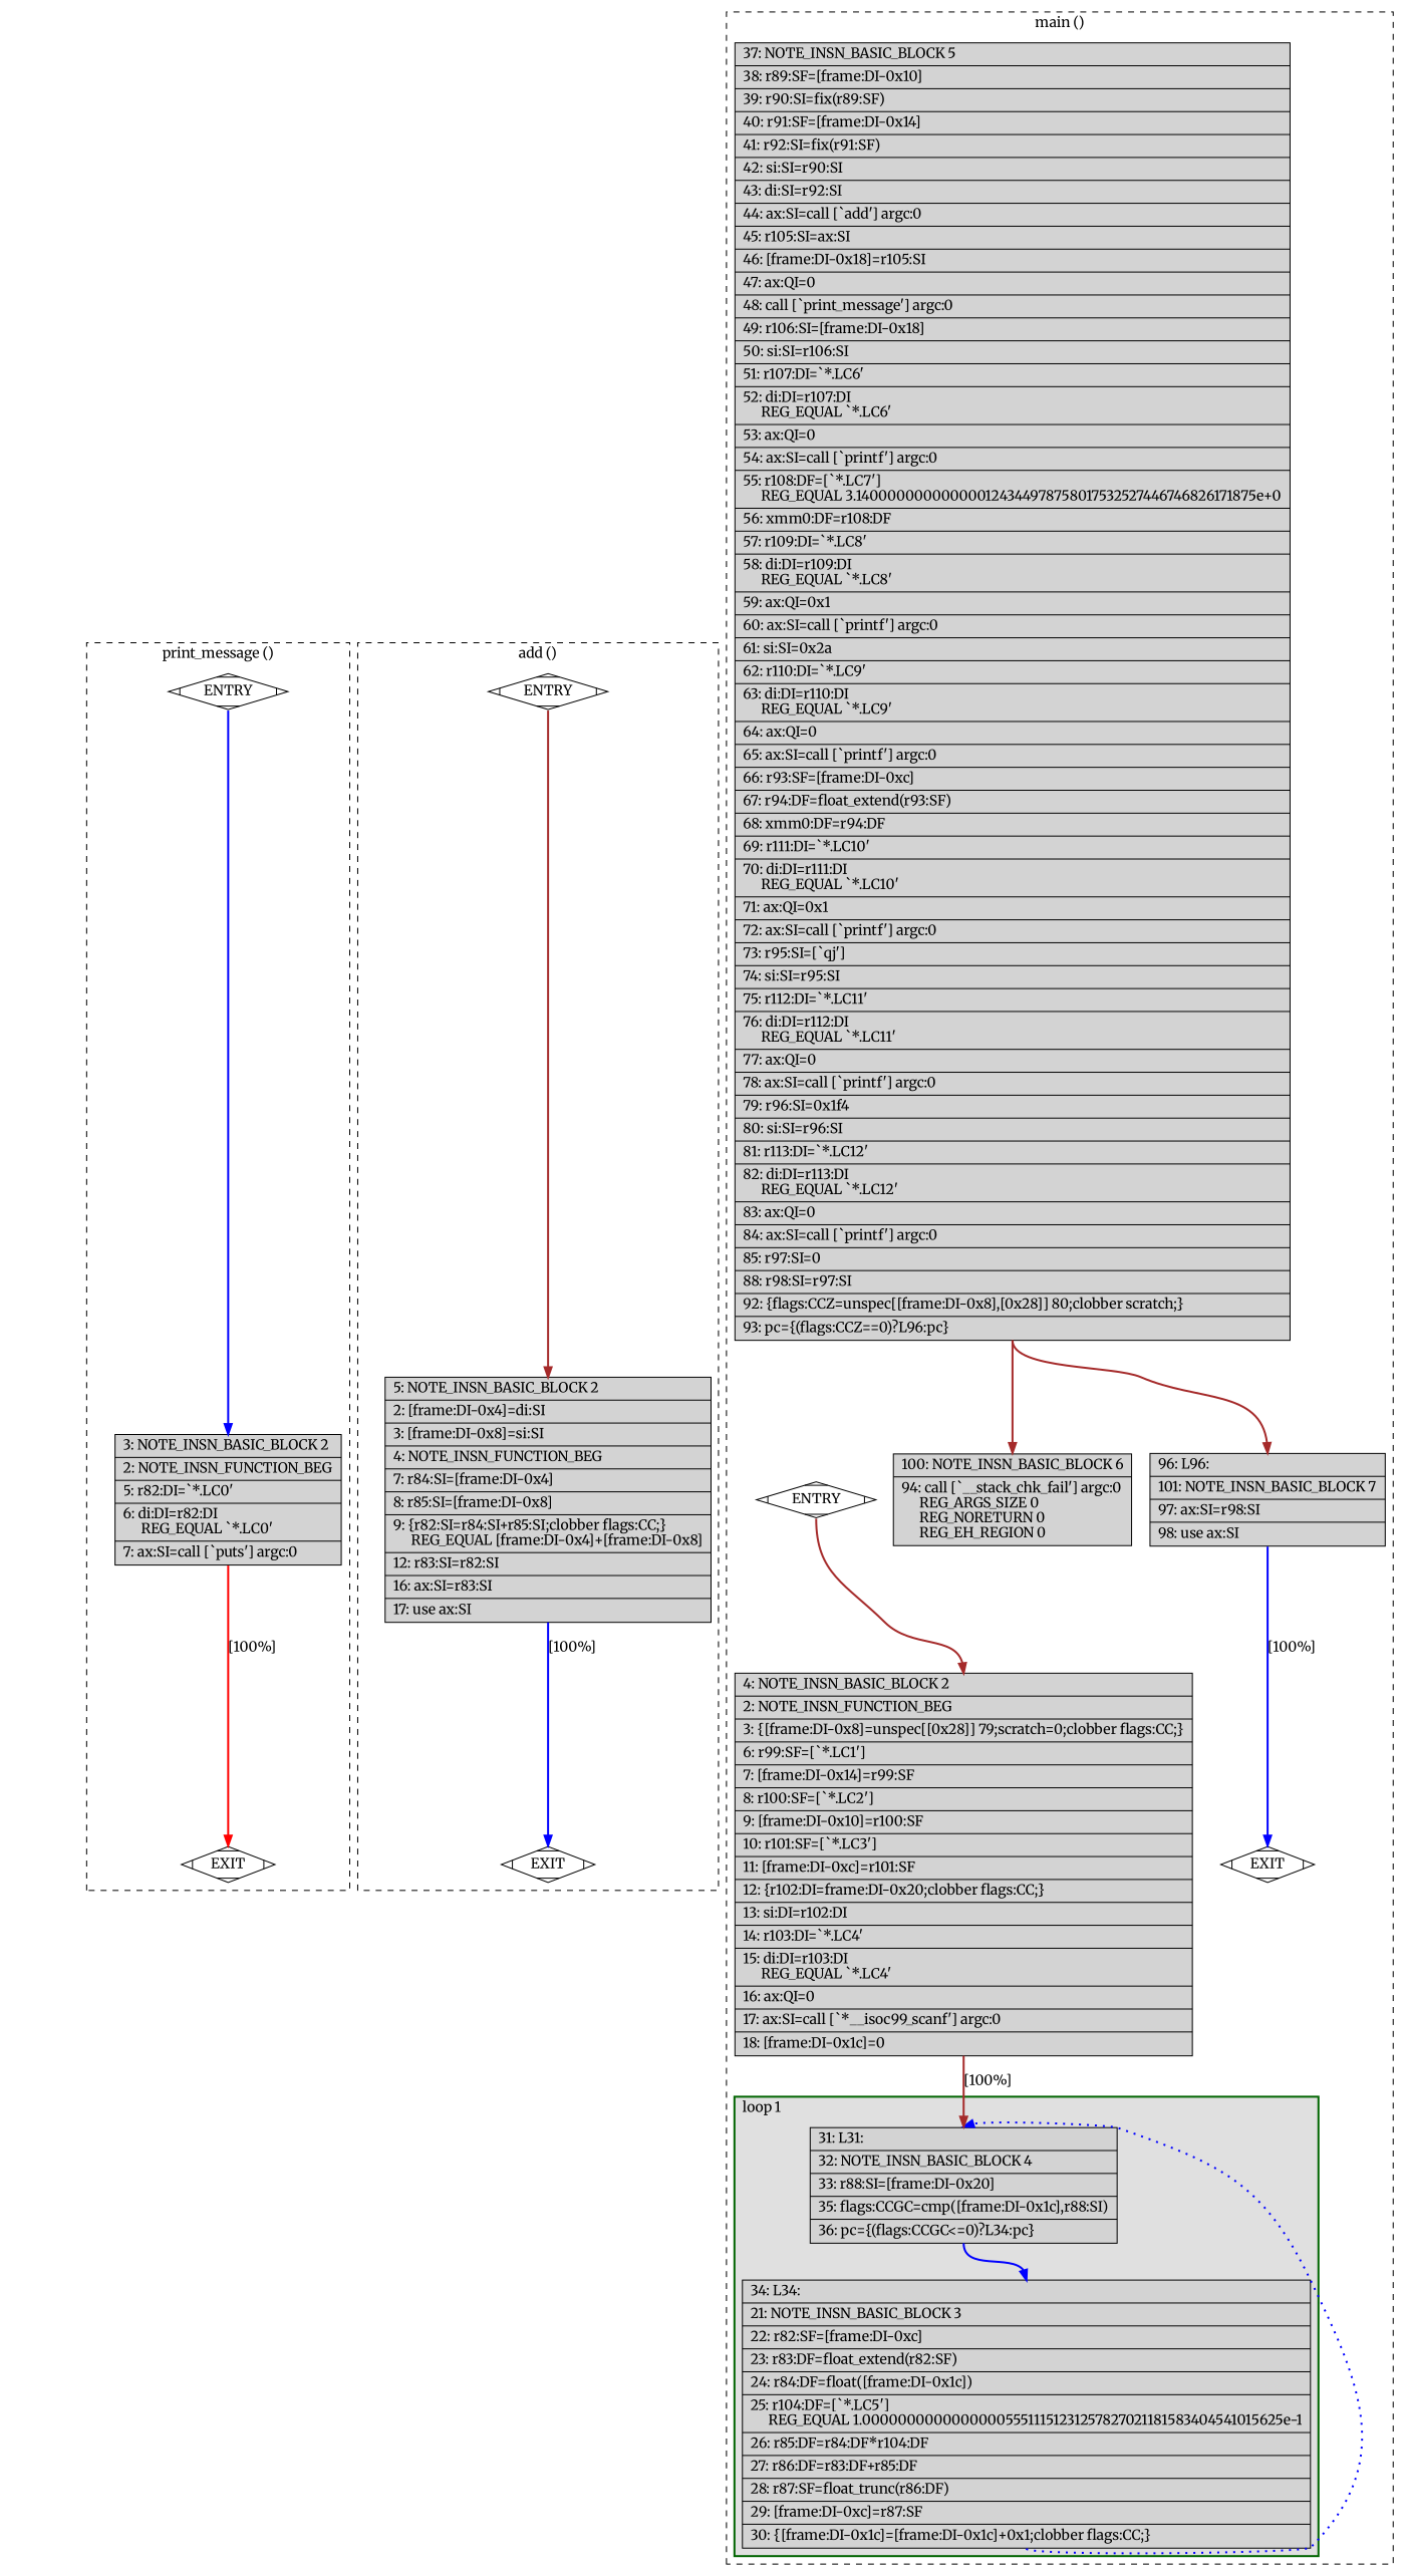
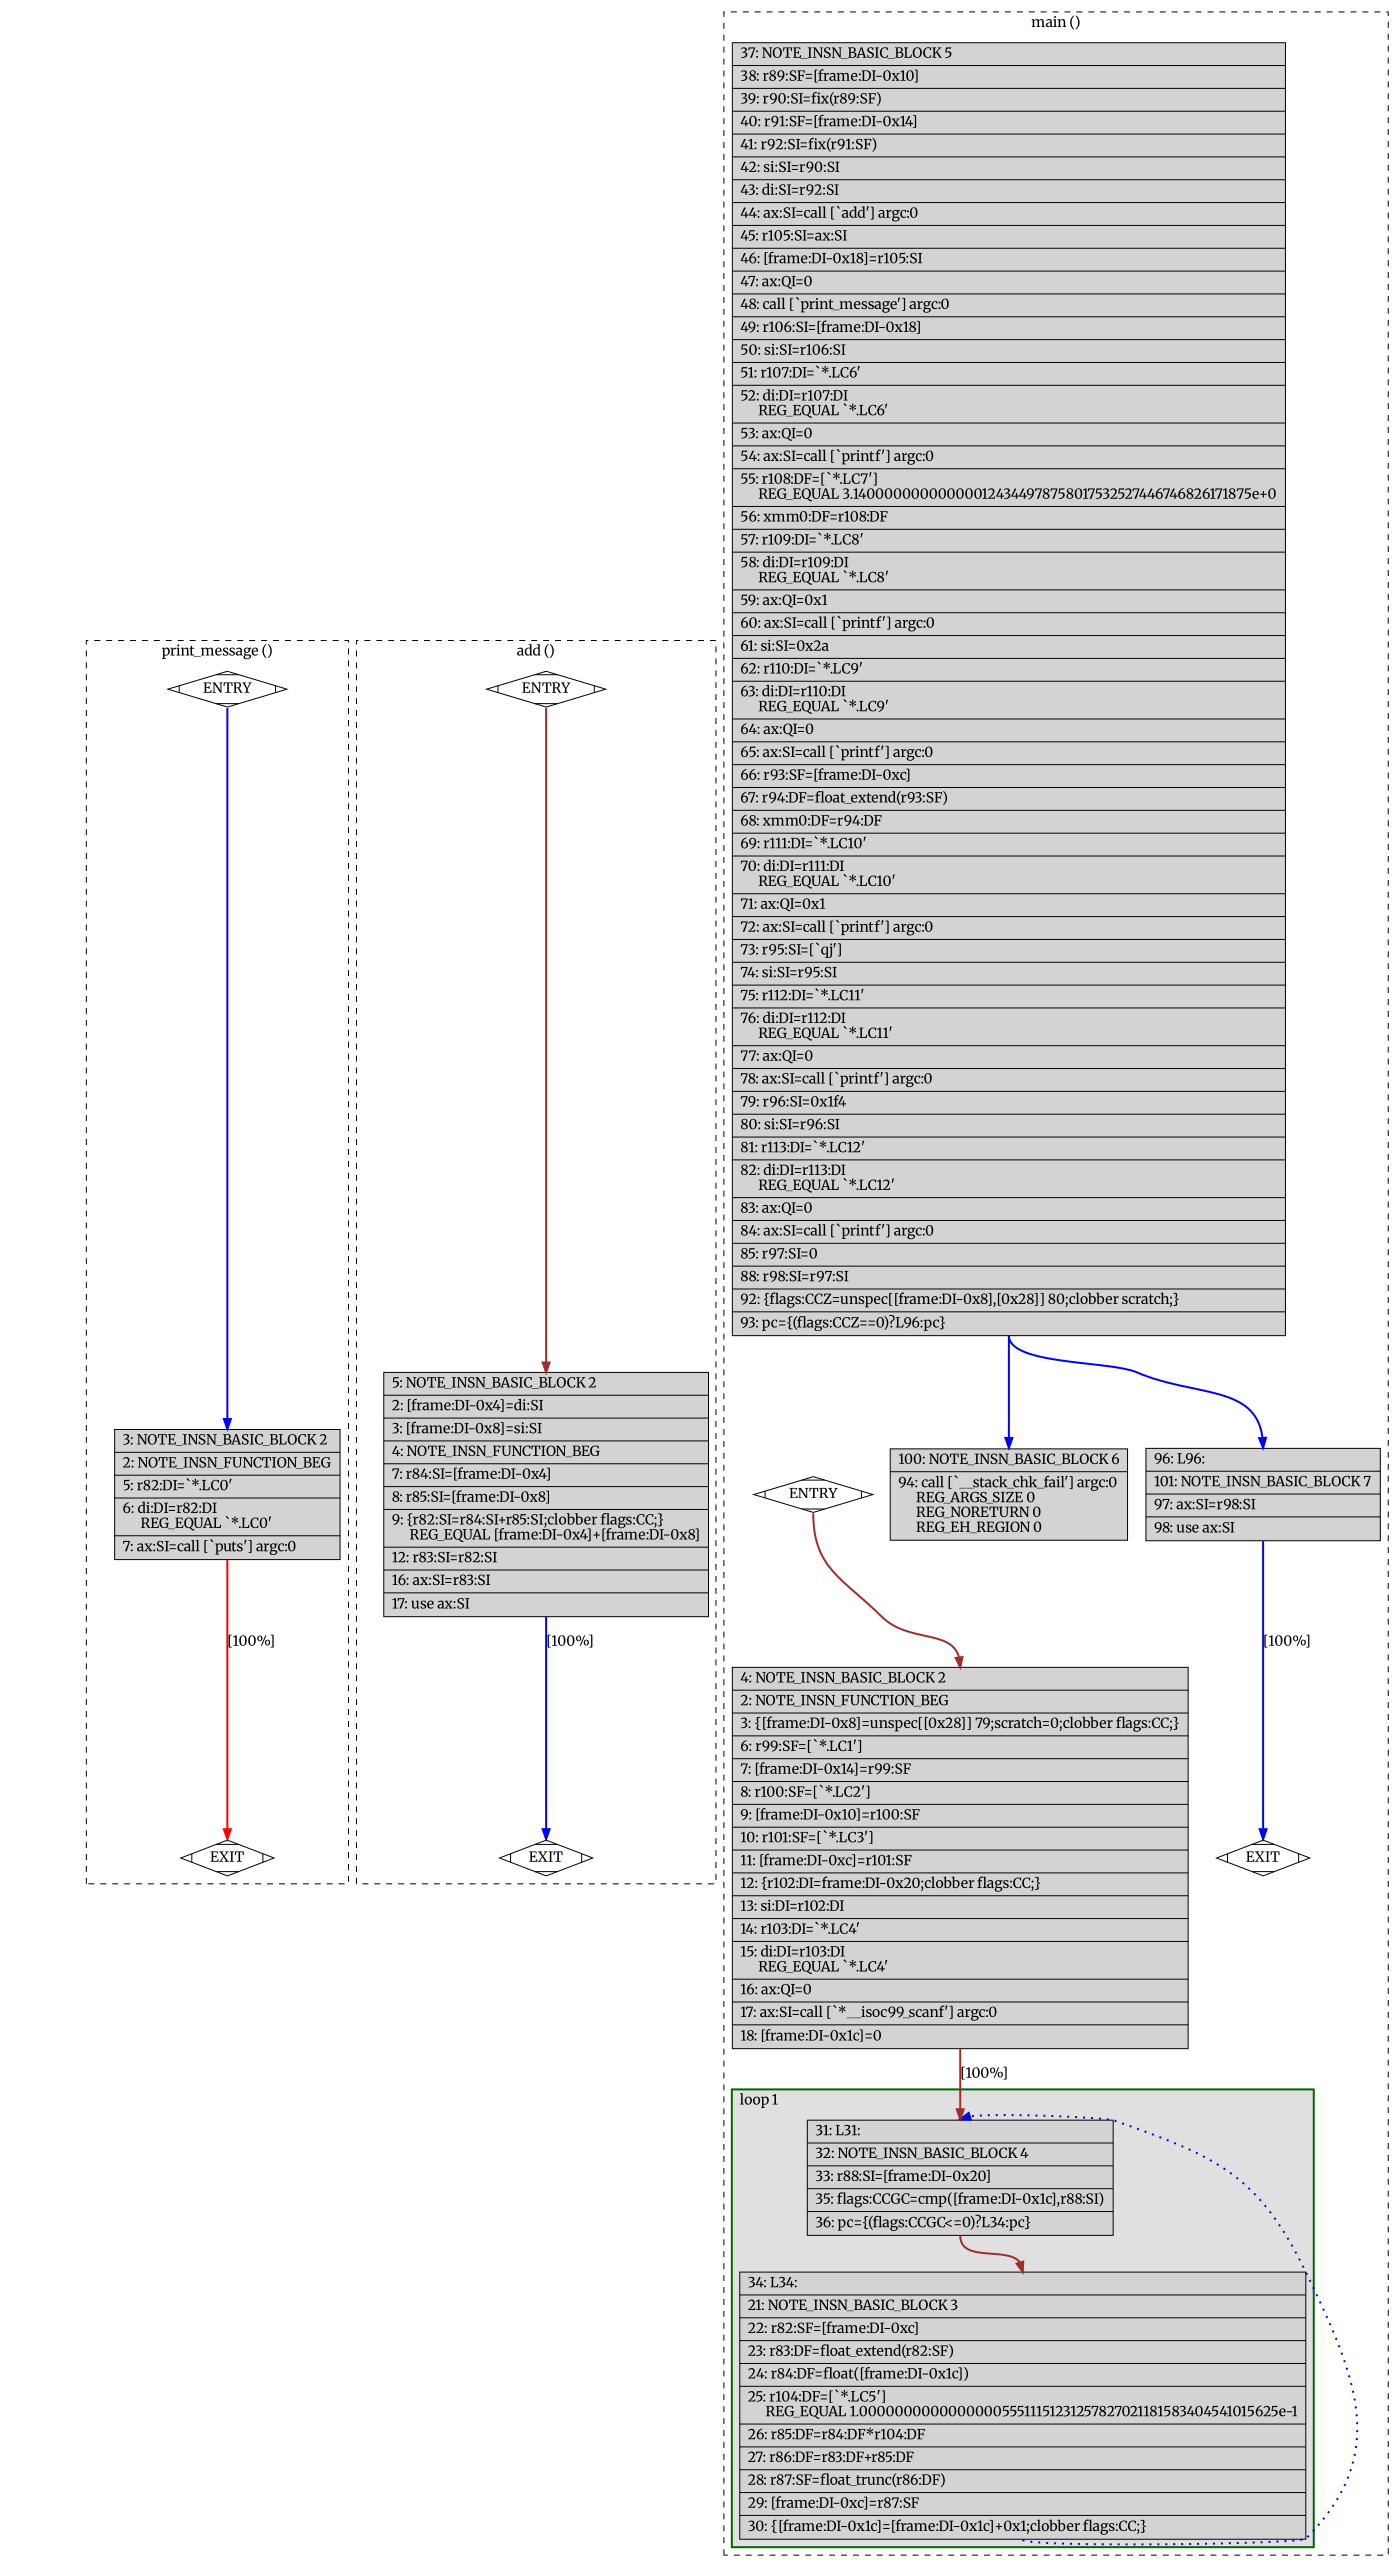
  digraph {
    fontname=Merriweather
    node [fillcolor=lightgrey fontname=Merriweather shape=record style=filled]
    edge [constraint=true fontname=Merriweather headport=n style="solid,bold" tailport=s color=blue weight=100]
    n1 [fillcolor=white label=ENTRY shape=Mdiamond]
    n2 [fillcolor=white label=EXIT shape=Mdiamond]
    n3 [label="{\ \ \ \ 3:\ NOTE_INSN_BASIC_BLOCK\ 2\l|\ \ \ \ 2:\ NOTE_INSN_FUNCTION_BEG\l|\ \ \ \ 5:\ r82:DI=`*.LC0'\l|\ \ \ \ 6:\ di:DI=r82:DI\l\ \ \ \ \ \ REG_EQUAL\ `*.LC0'\l|\ \ \ \ 7:\ ax:SI=call\ [`puts']\ argc:0\l}"]
    n4 [fillcolor=white label=ENTRY shape=Mdiamond]
    n5 [fillcolor=white label=EXIT shape=Mdiamond]
    n6 [label="{\ \ \ \ 5:\ NOTE_INSN_BASIC_BLOCK\ 2\l|\ \ \ \ 2:\ [frame:DI-0x4]=di:SI\l|\ \ \ \ 3:\ [frame:DI-0x8]=si:SI\l|\ \ \ \ 4:\ NOTE_INSN_FUNCTION_BEG\l|\ \ \ \ 7:\ r84:SI=[frame:DI-0x4]\l|\ \ \ \ 8:\ r85:SI=[frame:DI-0x8]\l|\ \ \ \ 9:\ \{r82:SI=r84:SI+r85:SI;clobber\ flags:CC;\}\l\ \ \ \ \ \ REG_EQUAL\ [frame:DI-0x4]+[frame:DI-0x8]\l|\ \ \ 12:\ r83:SI=r82:SI\l|\ \ \ 16:\ ax:SI=r83:SI\l|\ \ \ 17:\ use\ ax:SI\l}"]
    n7 [label="{\ \ \ 31:\ L31:\l|\ \ \ 32:\ NOTE_INSN_BASIC_BLOCK\ 4\l|\ \ \ 33:\ r88:SI=[frame:DI-0x20]\l|\ \ \ 35:\ flags:CCGC=cmp([frame:DI-0x1c],r88:SI)\l|\ \ \ 36:\ pc=\{(flags:CCGC\<=0)?L34:pc\}\l}"]
    n8 [label="{\ \ \ 34:\ L34:\l|\ \ \ 21:\ NOTE_INSN_BASIC_BLOCK\ 3\l|\ \ \ 22:\ r82:SF=[frame:DI-0xc]\l|\ \ \ 23:\ r83:DF=float_extend(r82:SF)\l|\ \ \ 24:\ r84:DF=float([frame:DI-0x1c])\l|\ \ \ 25:\ r104:DF=[`*.LC5']\l\ \ \ \ \ \ REG_EQUAL\ 1.000000000000000055511151231257827021181583404541015625e-1\l|\ \ \ 26:\ r85:DF=r84:DF*r104:DF\l|\ \ \ 27:\ r86:DF=r83:DF+r85:DF\l|\ \ \ 28:\ r87:SF=float_trunc(r86:DF)\l|\ \ \ 29:\ [frame:DI-0xc]=r87:SF\l|\ \ \ 30:\ \{[frame:DI-0x1c]=[frame:DI-0x1c]+0x1;clobber\ flags:CC;\}\l}"]
    n9 [label="{\ \ \ 37:\ NOTE_INSN_BASIC_BLOCK\ 5\l|\ \ \ 38:\ r89:SF=[frame:DI-0x10]\l|\ \ \ 39:\ r90:SI=fix(r89:SF)\l|\ \ \ 40:\ r91:SF=[frame:DI-0x14]\l|\ \ \ 41:\ r92:SI=fix(r91:SF)\l|\ \ \ 42:\ si:SI=r90:SI\l|\ \ \ 43:\ di:SI=r92:SI\l|\ \ \ 44:\ ax:SI=call\ [`add']\ argc:0\l|\ \ \ 45:\ r105:SI=ax:SI\l|\ \ \ 46:\ [frame:DI-0x18]=r105:SI\l|\ \ \ 47:\ ax:QI=0\l|\ \ \ 48:\ call\ [`print_message']\ argc:0\l|\ \ \ 49:\ r106:SI=[frame:DI-0x18]\l|\ \ \ 50:\ si:SI=r106:SI\l|\ \ \ 51:\ r107:DI=`*.LC6'\l|\ \ \ 52:\ di:DI=r107:DI\l\ \ \ \ \ \ REG_EQUAL\ `*.LC6'\l|\ \ \ 53:\ ax:QI=0\l|\ \ \ 54:\ ax:SI=call\ [`printf']\ argc:0\l|\ \ \ 55:\ r108:DF=[`*.LC7']\l\ \ \ \ \ \ REG_EQUAL\ 3.140000000000000124344978758017532527446746826171875e+0\l|\ \ \ 56:\ xmm0:DF=r108:DF\l|\ \ \ 57:\ r109:DI=`*.LC8'\l|\ \ \ 58:\ di:DI=r109:DI\l\ \ \ \ \ \ REG_EQUAL\ `*.LC8'\l|\ \ \ 59:\ ax:QI=0x1\l|\ \ \ 60:\ ax:SI=call\ [`printf']\ argc:0\l|\ \ \ 61:\ si:SI=0x2a\l|\ \ \ 62:\ r110:DI=`*.LC9'\l|\ \ \ 63:\ di:DI=r110:DI\l\ \ \ \ \ \ REG_EQUAL\ `*.LC9'\l|\ \ \ 64:\ ax:QI=0\l|\ \ \ 65:\ ax:SI=call\ [`printf']\ argc:0\l|\ \ \ 66:\ r93:SF=[frame:DI-0xc]\l|\ \ \ 67:\ r94:DF=float_extend(r93:SF)\l|\ \ \ 68:\ xmm0:DF=r94:DF\l|\ \ \ 69:\ r111:DI=`*.LC10'\l|\ \ \ 70:\ di:DI=r111:DI\l\ \ \ \ \ \ REG_EQUAL\ `*.LC10'\l|\ \ \ 71:\ ax:QI=0x1\l|\ \ \ 72:\ ax:SI=call\ [`printf']\ argc:0\l|\ \ \ 73:\ r95:SI=[`qj']\l|\ \ \ 74:\ si:SI=r95:SI\l|\ \ \ 75:\ r112:DI=`*.LC11'\l|\ \ \ 76:\ di:DI=r112:DI\l\ \ \ \ \ \ REG_EQUAL\ `*.LC11'\l|\ \ \ 77:\ ax:QI=0\l|\ \ \ 78:\ ax:SI=call\ [`printf']\ argc:0\l|\ \ \ 79:\ r96:SI=0x1f4\l|\ \ \ 80:\ si:SI=r96:SI\l|\ \ \ 81:\ r113:DI=`*.LC12'\l|\ \ \ 82:\ di:DI=r113:DI\l\ \ \ \ \ \ REG_EQUAL\ `*.LC12'\l|\ \ \ 83:\ ax:QI=0\l|\ \ \ 84:\ ax:SI=call\ [`printf']\ argc:0\l|\ \ \ 85:\ r97:SI=0\l|\ \ \ 88:\ r98:SI=r97:SI\l|\ \ \ 92:\ \{flags:CCZ=unspec[[frame:DI-0x8],[0x28]]\ 80;clobber\ scratch;\}\l|\ \ \ 93:\ pc=\{(flags:CCZ==0)?L96:pc\}\l}"]
    n10 [fillcolor=white label=ENTRY shape=Mdiamond]
    n11 [fillcolor=white label=EXIT shape=Mdiamond]
    n12 [label="{\ \ \ \ 4:\ NOTE_INSN_BASIC_BLOCK\ 2\l|\ \ \ \ 2:\ NOTE_INSN_FUNCTION_BEG\l|\ \ \ \ 3:\ \{[frame:DI-0x8]=unspec[[0x28]]\ 79;scratch=0;clobber\ flags:CC;\}\l|\ \ \ \ 6:\ r99:SF=[`*.LC1']\l|\ \ \ \ 7:\ [frame:DI-0x14]=r99:SF\l|\ \ \ \ 8:\ r100:SF=[`*.LC2']\l|\ \ \ \ 9:\ [frame:DI-0x10]=r100:SF\l|\ \ \ 10:\ r101:SF=[`*.LC3']\l|\ \ \ 11:\ [frame:DI-0xc]=r101:SF\l|\ \ \ 12:\ \{r102:DI=frame:DI-0x20;clobber\ flags:CC;\}\l|\ \ \ 13:\ si:DI=r102:DI\l|\ \ \ 14:\ r103:DI=`*.LC4'\l|\ \ \ 15:\ di:DI=r103:DI\l\ \ \ \ \ \ REG_EQUAL\ `*.LC4'\l|\ \ \ 16:\ ax:QI=0\l|\ \ \ 17:\ ax:SI=call\ [`*__isoc99_scanf']\ argc:0\l|\ \ \ 18:\ [frame:DI-0x1c]=0\l}"]
    n13 [label="{\ \ 100:\ NOTE_INSN_BASIC_BLOCK\ 6\l|\ \ \ 94:\ call\ [`__stack_chk_fail']\ argc:0\l\ \ \ \ \ \ REG_ARGS_SIZE\ 0\l\ \ \ \ \ \ REG_NORETURN\ 0\l\ \ \ \ \ \ REG_EH_REGION\ 0\l}"]
    n14 [label="{\ \ \ 96:\ L96:\l|\ \ 101:\ NOTE_INSN_BASIC_BLOCK\ 7\l|\ \ \ 97:\ ax:SI=r98:SI\l|\ \ \ 98:\ use\ ax:SI\l}"]
    subgraph cluster_1 {
      color=black
      label="print_message ()"
      style=dashed
      n1
      n2
      n3
    }
    subgraph cluster_2 {
      color=black
      label="add ()"
      style=dashed
      n4
      n5
      n6
    }
    subgraph cluster_3 {
      color=black
      label="main ()"
      style=dashed
      n9
      n10
      n11
      n12
      n13
      n14
      subgraph cluster_4 {
        color=darkgreen
        fillcolor=grey88
        label="loop 1"
        labeljust=l
        penwidth=2
        style=filled
        n7
        n8
      }
    }
    n1 -> n2 [style=invis color="" weight=""]
    n1 -> n3
    n3 -> n2 [color=red label="[100%]"]
    n4 -> n5 [style=invis color="" weight=""]
    n4 -> n6 [color=brown]
    n6 -> n5 [label="[100%]"]
-   n7 -> n8 [weight=10]
+   n7 -> n8 [color=brown weight=10]
    n8 -> n7 [constraint=false style="dotted,bold" weight=10]
-   n9 -> n13 [color=brown]
-   n9 -> n14 [color=brown weight=10]
+   n9 -> n13
+   n9 -> n14 [weight=10]
    n10 -> n11 [style=invis color="" weight=""]
    n10 -> n12 [color=brown]
    n12 -> n7 [color=brown label="[100%]"]
    n14 -> n11 [label="[100%]"]
  }
